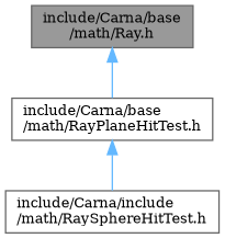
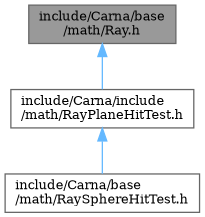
  digraph {
    fontname="DejaVu Serif"
    node [color=grey40 fillcolor=white fontname="DejaVu Serif" fontsize=10 shape=box style=filled]
    edge [color=steelblue1 dir=back fontname="DejaVu Serif" fontsize=10 labelfontname=Helvetica labelfontsize=10 style=solid]
    n1 [color=gray40 fillcolor=grey60 fontcolor=black height=0.2 label="include/Carna/base\l/math/Ray.h" width=0.4]
-   n2 [height=0.2 label="include/Carna/base\l/math/RayPlaneHitTest.h" width=0.4]
-   n3 [height=0.2 label="include/Carna/include\l/math/RaySphereHitTest.h" width=0.4]
+   n2 [height=0.2 label="include/Carna/include\l/math/RayPlaneHitTest.h" width=0.4]
+   n3 [height=0.2 label="include/Carna/base\l/math/RaySphereHitTest.h" width=0.4]
    n1 -> n2
    n2 -> n3
  }
